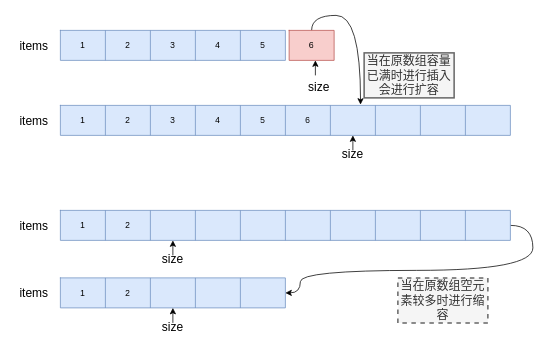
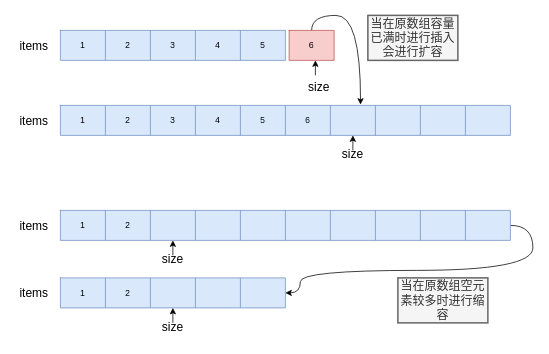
  <mxCell id="0" />
  <mxCell id="1" parent="0" />
  <mxCell id="2" value="" style="shape=table;html=1;whiteSpace=wrap;startSize=0;container=1;collapsible=0;childLayout=tableLayout;fillColor=#dae8fc;strokeColor=#6c8ebf;" vertex="1" parent="1"><mxGeometry x="80" y="40" width="300" height="40" as="geometry" /></mxCell>
  <mxCell id="3" value="" style="shape=partialRectangle;html=1;whiteSpace=wrap;collapsible=0;dropTarget=0;pointerEvents=0;fillColor=none;top=0;left=0;bottom=0;right=0;points=[[0,0.5],[1,0.5]];portConstraint=eastwest;" vertex="1" parent="2"><mxGeometry width="300" height="40" as="geometry" /></mxCell>
  <mxCell id="4" value="1" style="shape=partialRectangle;html=1;whiteSpace=wrap;connectable=0;overflow=hidden;fillColor=none;top=0;left=0;bottom=0;right=0;" vertex="1" parent="3"><mxGeometry width="60" height="40" as="geometry" /></mxCell>
  <mxCell id="5" value="2" style="shape=partialRectangle;html=1;whiteSpace=wrap;connectable=0;overflow=hidden;fillColor=none;top=0;left=0;bottom=0;right=0;" vertex="1" parent="3"><mxGeometry x="60" width="60" height="40" as="geometry" /></mxCell>
  <mxCell id="6" value="3" style="shape=partialRectangle;html=1;whiteSpace=wrap;connectable=0;overflow=hidden;fillColor=none;top=0;left=0;bottom=0;right=0;" vertex="1" parent="3"><mxGeometry x="120" width="60" height="40" as="geometry" /></mxCell>
  <mxCell id="7" value="4" style="shape=partialRectangle;html=1;whiteSpace=wrap;connectable=0;overflow=hidden;fillColor=none;top=0;left=0;bottom=0;right=0;" vertex="1" parent="3"><mxGeometry x="180" width="60" height="40" as="geometry" /></mxCell>
  <mxCell id="8" value="5" style="shape=partialRectangle;html=1;whiteSpace=wrap;connectable=0;overflow=hidden;fillColor=none;top=0;left=0;bottom=0;right=0;" vertex="1" parent="3"><mxGeometry x="240" width="60" height="40" as="geometry" /></mxCell>
  <mxCell id="9" value="&lt;font style=&quot;font-size: 16px&quot;&gt;items&lt;/font&gt;" style="text;html=1;strokeColor=none;fillColor=none;align=center;verticalAlign=middle;whiteSpace=wrap;rounded=0;strokeWidth=2;" vertex="1" parent="1"><mxGeometry x="20" y="45" width="50" height="30" as="geometry" /></mxCell>
  <mxCell id="10" value="" style="endArrow=none;html=1;shadow=0;startArrow=classic;startFill=1;endFill=0;" edge="1" parent="1"><mxGeometry width="50" height="50" relative="1" as="geometry"><mxPoint x="420" y="80" as="sourcePoint" /><mxPoint x="420" y="100" as="targetPoint" /></mxGeometry></mxCell>
  <mxCell id="11" value="&lt;font style=&quot;font-size: 16px&quot;&gt;size&lt;br&gt;&lt;/font&gt;" style="text;html=1;strokeColor=none;fillColor=none;align=center;verticalAlign=middle;whiteSpace=wrap;rounded=0;strokeWidth=2;" vertex="1" parent="1"><mxGeometry x="400" y="100" width="50" height="30" as="geometry" /></mxCell>
  <mxCell id="12" style="edgeStyle=orthogonalEdgeStyle;orthogonalLoop=1;jettySize=auto;html=1;entryX=0.667;entryY=-0.025;entryDx=0;entryDy=0;entryPerimeter=0;curved=1;" edge="1" parent="1" source="13" target="17"><mxGeometry relative="1" as="geometry"><Array as="points"><mxPoint x="415" y="20" /><mxPoint x="480" y="20" /></Array></mxGeometry></mxCell>
  <mxCell id="13" value="" style="shape=table;html=1;whiteSpace=wrap;startSize=0;container=1;collapsible=0;childLayout=tableLayout;fillColor=#f8cecc;strokeColor=#b85450;" vertex="1" parent="1"><mxGeometry x="385" y="40" width="60" height="40" as="geometry" /></mxCell>
  <mxCell id="14" value="" style="shape=partialRectangle;html=1;whiteSpace=wrap;collapsible=0;dropTarget=0;pointerEvents=0;fillColor=none;top=0;left=0;bottom=0;right=0;points=[[0,0.5],[1,0.5]];portConstraint=eastwest;" vertex="1" parent="13"><mxGeometry width="60" height="40" as="geometry" /></mxCell>
  <mxCell id="15" value="6" style="shape=partialRectangle;html=1;whiteSpace=wrap;connectable=0;overflow=hidden;fillColor=none;top=0;left=0;bottom=0;right=0;" vertex="1" parent="14"><mxGeometry width="60" height="40" as="geometry" /></mxCell>
  <mxCell id="16" value="" style="shape=table;html=1;whiteSpace=wrap;startSize=0;container=1;collapsible=0;childLayout=tableLayout;fillColor=#dae8fc;strokeColor=#6c8ebf;" vertex="1" parent="1"><mxGeometry x="80" y="140" width="600" height="40" as="geometry" /></mxCell>
  <mxCell id="17" value="" style="shape=partialRectangle;html=1;whiteSpace=wrap;collapsible=0;dropTarget=0;pointerEvents=0;fillColor=none;top=0;left=0;bottom=0;right=0;points=[[0,0.5],[1,0.5]];portConstraint=eastwest;" vertex="1" parent="16"><mxGeometry width="600" height="40" as="geometry" /></mxCell>
  <mxCell id="18" value="1" style="shape=partialRectangle;html=1;whiteSpace=wrap;connectable=0;overflow=hidden;fillColor=none;top=0;left=0;bottom=0;right=0;" vertex="1" parent="17"><mxGeometry width="60" height="40" as="geometry" /></mxCell>
  <mxCell id="19" value="2" style="shape=partialRectangle;html=1;whiteSpace=wrap;connectable=0;overflow=hidden;fillColor=none;top=0;left=0;bottom=0;right=0;" vertex="1" parent="17"><mxGeometry x="60" width="60" height="40" as="geometry" /></mxCell>
  <mxCell id="20" value="3" style="shape=partialRectangle;html=1;whiteSpace=wrap;connectable=0;overflow=hidden;fillColor=none;top=0;left=0;bottom=0;right=0;" vertex="1" parent="17"><mxGeometry x="120" width="60" height="40" as="geometry" /></mxCell>
  <mxCell id="21" value="4" style="shape=partialRectangle;html=1;whiteSpace=wrap;connectable=0;overflow=hidden;fillColor=none;top=0;left=0;bottom=0;right=0;" vertex="1" parent="17"><mxGeometry x="180" width="60" height="40" as="geometry" /></mxCell>
  <mxCell id="22" value="5" style="shape=partialRectangle;html=1;whiteSpace=wrap;connectable=0;overflow=hidden;fillColor=none;top=0;left=0;bottom=0;right=0;" vertex="1" parent="17"><mxGeometry x="240" width="60" height="40" as="geometry" /></mxCell>
  <mxCell id="23" value="6" style="shape=partialRectangle;html=1;whiteSpace=wrap;connectable=0;overflow=hidden;fillColor=none;top=0;left=0;bottom=0;right=0;" vertex="1" parent="17"><mxGeometry x="300" width="60" height="40" as="geometry" /></mxCell>
  <mxCell id="24" value="" style="shape=partialRectangle;html=1;whiteSpace=wrap;connectable=0;overflow=hidden;fillColor=none;top=0;left=0;bottom=0;right=0;" vertex="1" parent="17"><mxGeometry x="360" width="60" height="40" as="geometry" /></mxCell>
  <mxCell id="25" value="" style="shape=partialRectangle;html=1;whiteSpace=wrap;connectable=0;overflow=hidden;fillColor=none;top=0;left=0;bottom=0;right=0;" vertex="1" parent="17"><mxGeometry x="420" width="60" height="40" as="geometry" /></mxCell>
  <mxCell id="26" value="" style="shape=partialRectangle;html=1;whiteSpace=wrap;connectable=0;overflow=hidden;fillColor=none;top=0;left=0;bottom=0;right=0;" vertex="1" parent="17"><mxGeometry x="480" width="60" height="40" as="geometry" /></mxCell>
  <mxCell id="27" value="" style="shape=partialRectangle;html=1;whiteSpace=wrap;connectable=0;overflow=hidden;fillColor=none;top=0;left=0;bottom=0;right=0;" vertex="1" parent="17"><mxGeometry x="540" width="60" height="40" as="geometry" /></mxCell>
  <mxCell id="28" value="&lt;font style=&quot;font-size: 16px&quot;&gt;size&lt;br&gt;&lt;/font&gt;" style="text;html=1;strokeColor=none;fillColor=none;align=center;verticalAlign=middle;whiteSpace=wrap;rounded=0;strokeWidth=2;" vertex="1" parent="1"><mxGeometry x="445" y="190" width="50" height="30" as="geometry" /></mxCell>
  <mxCell id="29" value="" style="endArrow=none;html=1;shadow=0;startArrow=classic;startFill=1;endFill=0;" edge="1" parent="1"><mxGeometry width="50" height="50" relative="1" as="geometry"><mxPoint x="470" y="180" as="sourcePoint" /><mxPoint x="470" y="200" as="targetPoint" /></mxGeometry></mxCell>
  <mxCell id="30" value="&lt;font style=&quot;font-size: 16px&quot;&gt;items&lt;/font&gt;" style="text;html=1;strokeColor=none;fillColor=none;align=center;verticalAlign=middle;whiteSpace=wrap;rounded=0;strokeWidth=2;" vertex="1" parent="1"><mxGeometry x="20" y="145" width="50" height="30" as="geometry" /></mxCell>
- <mxCell id="31" value="&lt;font style=&quot;font-size: 16px&quot;&gt;当在原数组容量已满时进行插入会进行扩容&lt;/font&gt;" style="rounded=0;whiteSpace=wrap;html=1;strokeWidth=2;fillColor=#f5f5f5;strokeColor=#666666;fontColor=#333333;" vertex="1" parent="1"><mxGeometry x="485" y="70" width="120" height="60" as="geometry" /></mxCell>
+ <mxCell id="31" value="&lt;font style=&quot;font-size: 16px&quot;&gt;当在原数组容量已满时进行插入会进行扩容&lt;/font&gt;" style="rounded=0;whiteSpace=wrap;html=1;strokeWidth=2;fillColor=#f5f5f5;strokeColor=#666666;fontColor=#333333;" vertex="1" parent="1"><mxGeometry x="490" y="20" width="120" height="60" as="geometry" /></mxCell>
  <mxCell id="32" style="edgeStyle=orthogonalEdgeStyle;curved=1;orthogonalLoop=1;jettySize=auto;html=1;entryX=1;entryY=0.5;entryDx=0;entryDy=0;" edge="1" parent="1" source="33" target="49"><mxGeometry relative="1" as="geometry"><Array as="points"><mxPoint x="710" y="300" /><mxPoint x="710" y="360" /><mxPoint x="400" y="360" /><mxPoint x="400" y="390" /></Array></mxGeometry></mxCell>
  <mxCell id="33" value="" style="shape=table;html=1;whiteSpace=wrap;startSize=0;container=1;collapsible=0;childLayout=tableLayout;fillColor=#dae8fc;strokeColor=#6c8ebf;" vertex="1" parent="1"><mxGeometry x="80" y="280" width="600" height="40" as="geometry" /></mxCell>
  <mxCell id="34" value="" style="shape=partialRectangle;html=1;whiteSpace=wrap;collapsible=0;dropTarget=0;pointerEvents=0;fillColor=none;top=0;left=0;bottom=0;right=0;points=[[0,0.5],[1,0.5]];portConstraint=eastwest;" vertex="1" parent="33"><mxGeometry width="600" height="40" as="geometry" /></mxCell>
  <mxCell id="35" value="1" style="shape=partialRectangle;html=1;whiteSpace=wrap;connectable=0;overflow=hidden;fillColor=none;top=0;left=0;bottom=0;right=0;" vertex="1" parent="34"><mxGeometry width="60" height="40" as="geometry" /></mxCell>
  <mxCell id="36" value="2" style="shape=partialRectangle;html=1;whiteSpace=wrap;connectable=0;overflow=hidden;fillColor=none;top=0;left=0;bottom=0;right=0;" vertex="1" parent="34"><mxGeometry x="60" width="60" height="40" as="geometry" /></mxCell>
  <mxCell id="37" value="" style="shape=partialRectangle;html=1;whiteSpace=wrap;connectable=0;overflow=hidden;fillColor=none;top=0;left=0;bottom=0;right=0;" vertex="1" parent="34"><mxGeometry x="120" width="60" height="40" as="geometry" /></mxCell>
  <mxCell id="38" value="" style="shape=partialRectangle;html=1;whiteSpace=wrap;connectable=0;overflow=hidden;fillColor=none;top=0;left=0;bottom=0;right=0;" vertex="1" parent="34"><mxGeometry x="180" width="60" height="40" as="geometry" /></mxCell>
  <mxCell id="39" value="" style="shape=partialRectangle;html=1;whiteSpace=wrap;connectable=0;overflow=hidden;fillColor=none;top=0;left=0;bottom=0;right=0;" vertex="1" parent="34"><mxGeometry x="240" width="60" height="40" as="geometry" /></mxCell>
  <mxCell id="40" value="" style="shape=partialRectangle;html=1;whiteSpace=wrap;connectable=0;overflow=hidden;fillColor=none;top=0;left=0;bottom=0;right=0;" vertex="1" parent="34"><mxGeometry x="300" width="60" height="40" as="geometry" /></mxCell>
  <mxCell id="41" value="" style="shape=partialRectangle;html=1;whiteSpace=wrap;connectable=0;overflow=hidden;fillColor=none;top=0;left=0;bottom=0;right=0;" vertex="1" parent="34"><mxGeometry x="360" width="60" height="40" as="geometry" /></mxCell>
  <mxCell id="42" value="" style="shape=partialRectangle;html=1;whiteSpace=wrap;connectable=0;overflow=hidden;fillColor=none;top=0;left=0;bottom=0;right=0;" vertex="1" parent="34"><mxGeometry x="420" width="60" height="40" as="geometry" /></mxCell>
  <mxCell id="43" value="" style="shape=partialRectangle;html=1;whiteSpace=wrap;connectable=0;overflow=hidden;fillColor=none;top=0;left=0;bottom=0;right=0;" vertex="1" parent="34"><mxGeometry x="480" width="60" height="40" as="geometry" /></mxCell>
  <mxCell id="44" value="" style="shape=partialRectangle;html=1;whiteSpace=wrap;connectable=0;overflow=hidden;fillColor=none;top=0;left=0;bottom=0;right=0;" vertex="1" parent="34"><mxGeometry x="540" width="60" height="40" as="geometry" /></mxCell>
  <mxCell id="45" value="&lt;font style=&quot;font-size: 16px&quot;&gt;size&lt;br&gt;&lt;/font&gt;" style="text;html=1;strokeColor=none;fillColor=none;align=center;verticalAlign=middle;whiteSpace=wrap;rounded=0;strokeWidth=2;" vertex="1" parent="1"><mxGeometry x="205" y="330" width="50" height="30" as="geometry" /></mxCell>
  <mxCell id="46" value="&lt;font style=&quot;font-size: 16px&quot;&gt;items&lt;/font&gt;" style="text;html=1;strokeColor=none;fillColor=none;align=center;verticalAlign=middle;whiteSpace=wrap;rounded=0;strokeWidth=2;" vertex="1" parent="1"><mxGeometry x="20" y="285" width="50" height="30" as="geometry" /></mxCell>
  <mxCell id="47" value="" style="endArrow=none;html=1;shadow=0;startArrow=classic;startFill=1;endFill=0;" edge="1" parent="1"><mxGeometry width="50" height="50" relative="1" as="geometry"><mxPoint x="230" y="320" as="sourcePoint" /><mxPoint x="230" y="340" as="targetPoint" /></mxGeometry></mxCell>
  <mxCell id="48" value="" style="shape=table;html=1;whiteSpace=wrap;startSize=0;container=1;collapsible=0;childLayout=tableLayout;fillColor=#dae8fc;strokeColor=#6c8ebf;" vertex="1" parent="1"><mxGeometry x="80" y="370" width="300" height="40" as="geometry" /></mxCell>
  <mxCell id="49" value="" style="shape=partialRectangle;html=1;whiteSpace=wrap;collapsible=0;dropTarget=0;pointerEvents=0;fillColor=none;top=0;left=0;bottom=0;right=0;points=[[0,0.5],[1,0.5]];portConstraint=eastwest;" vertex="1" parent="48"><mxGeometry width="300" height="40" as="geometry" /></mxCell>
  <mxCell id="50" value="1" style="shape=partialRectangle;html=1;whiteSpace=wrap;connectable=0;overflow=hidden;fillColor=none;top=0;left=0;bottom=0;right=0;" vertex="1" parent="49"><mxGeometry width="60" height="40" as="geometry" /></mxCell>
  <mxCell id="51" value="2" style="shape=partialRectangle;html=1;whiteSpace=wrap;connectable=0;overflow=hidden;fillColor=none;top=0;left=0;bottom=0;right=0;" vertex="1" parent="49"><mxGeometry x="60" width="60" height="40" as="geometry" /></mxCell>
  <mxCell id="52" value="" style="shape=partialRectangle;html=1;whiteSpace=wrap;connectable=0;overflow=hidden;fillColor=none;top=0;left=0;bottom=0;right=0;" vertex="1" parent="49"><mxGeometry x="120" width="60" height="40" as="geometry" /></mxCell>
  <mxCell id="53" value="" style="shape=partialRectangle;html=1;whiteSpace=wrap;connectable=0;overflow=hidden;fillColor=none;top=0;left=0;bottom=0;right=0;" vertex="1" parent="49"><mxGeometry x="180" width="60" height="40" as="geometry" /></mxCell>
  <mxCell id="54" value="" style="shape=partialRectangle;html=1;whiteSpace=wrap;connectable=0;overflow=hidden;fillColor=none;top=0;left=0;bottom=0;right=0;" vertex="1" parent="49"><mxGeometry x="240" width="60" height="40" as="geometry" /></mxCell>
  <mxCell id="55" value="&lt;font style=&quot;font-size: 16px&quot;&gt;items&lt;/font&gt;" style="text;html=1;strokeColor=none;fillColor=none;align=center;verticalAlign=middle;whiteSpace=wrap;rounded=0;strokeWidth=2;" vertex="1" parent="1"><mxGeometry x="20" y="375" width="50" height="30" as="geometry" /></mxCell>
- <mxCell id="56" value="&lt;font style=&quot;font-size: 16px&quot;&gt;当在原数组空元素较多时进行缩容&lt;/font&gt;" style="rounded=0;whiteSpace=wrap;html=1;strokeWidth=2;fillColor=#f5f5f5;strokeColor=#666666;fontColor=#333333;dashed=1;" vertex="1" parent="1"><mxGeometry x="530" y="370" width="120" height="60" as="geometry" /></mxCell>
+ <mxCell id="56" value="&lt;font style=&quot;font-size: 16px&quot;&gt;当在原数组空元素较多时进行缩容&lt;/font&gt;" style="rounded=0;whiteSpace=wrap;html=1;strokeWidth=2;fillColor=#f5f5f5;strokeColor=#666666;fontColor=#333333;" vertex="1" parent="1"><mxGeometry x="530" y="370" width="120" height="60" as="geometry" /></mxCell>
  <mxCell id="57" value="&lt;font style=&quot;font-size: 16px&quot;&gt;size&lt;br&gt;&lt;/font&gt;" style="text;html=1;strokeColor=none;fillColor=none;align=center;verticalAlign=middle;whiteSpace=wrap;rounded=0;strokeWidth=2;" vertex="1" parent="1"><mxGeometry x="205" y="420" width="50" height="30" as="geometry" /></mxCell>
  <mxCell id="58" value="" style="endArrow=none;html=1;shadow=0;startArrow=classic;startFill=1;endFill=0;" edge="1" parent="1"><mxGeometry width="50" height="50" relative="1" as="geometry"><mxPoint x="230" y="410" as="sourcePoint" /><mxPoint x="230" y="430" as="targetPoint" /></mxGeometry></mxCell>
